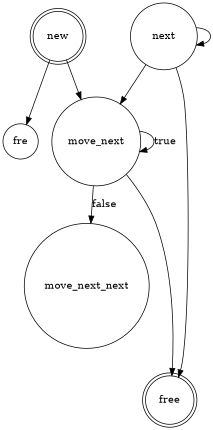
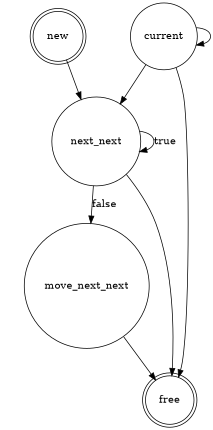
  digraph {
    node [shape=circle]
    new [shape=doublecircle]
-   move_next
-   fre
+   move_next [label=next_next]
    free [shape=doublecircle]
    n5 [label=move_next_next]
-   current [label=next]
+   current
    new -> move_next
-   new -> fre
    move_next -> move_next [label=true]
    move_next -> free
    move_next -> n5 [label=false]
+   n5 -> free
    current -> move_next
    current -> free
    current -> current
  }
